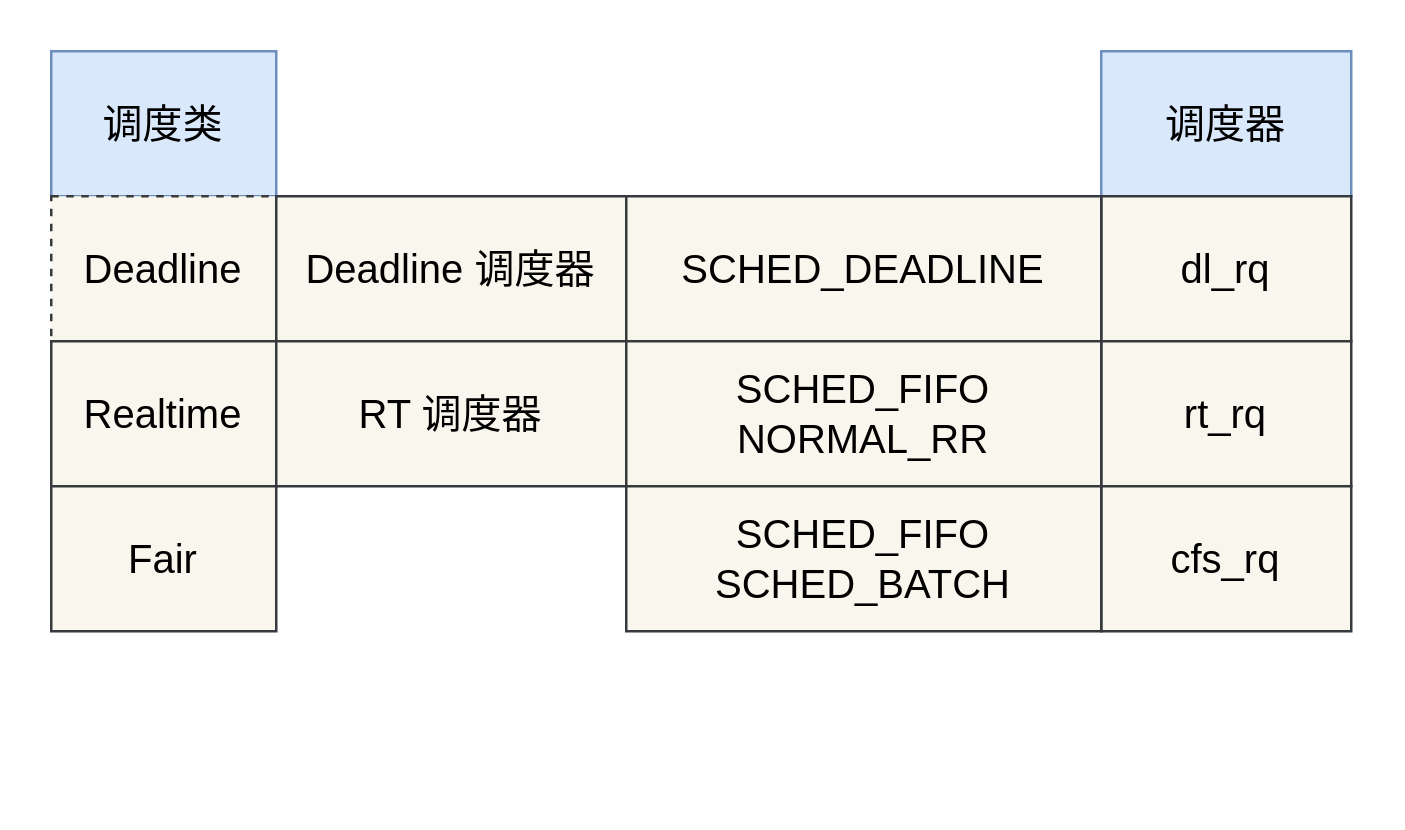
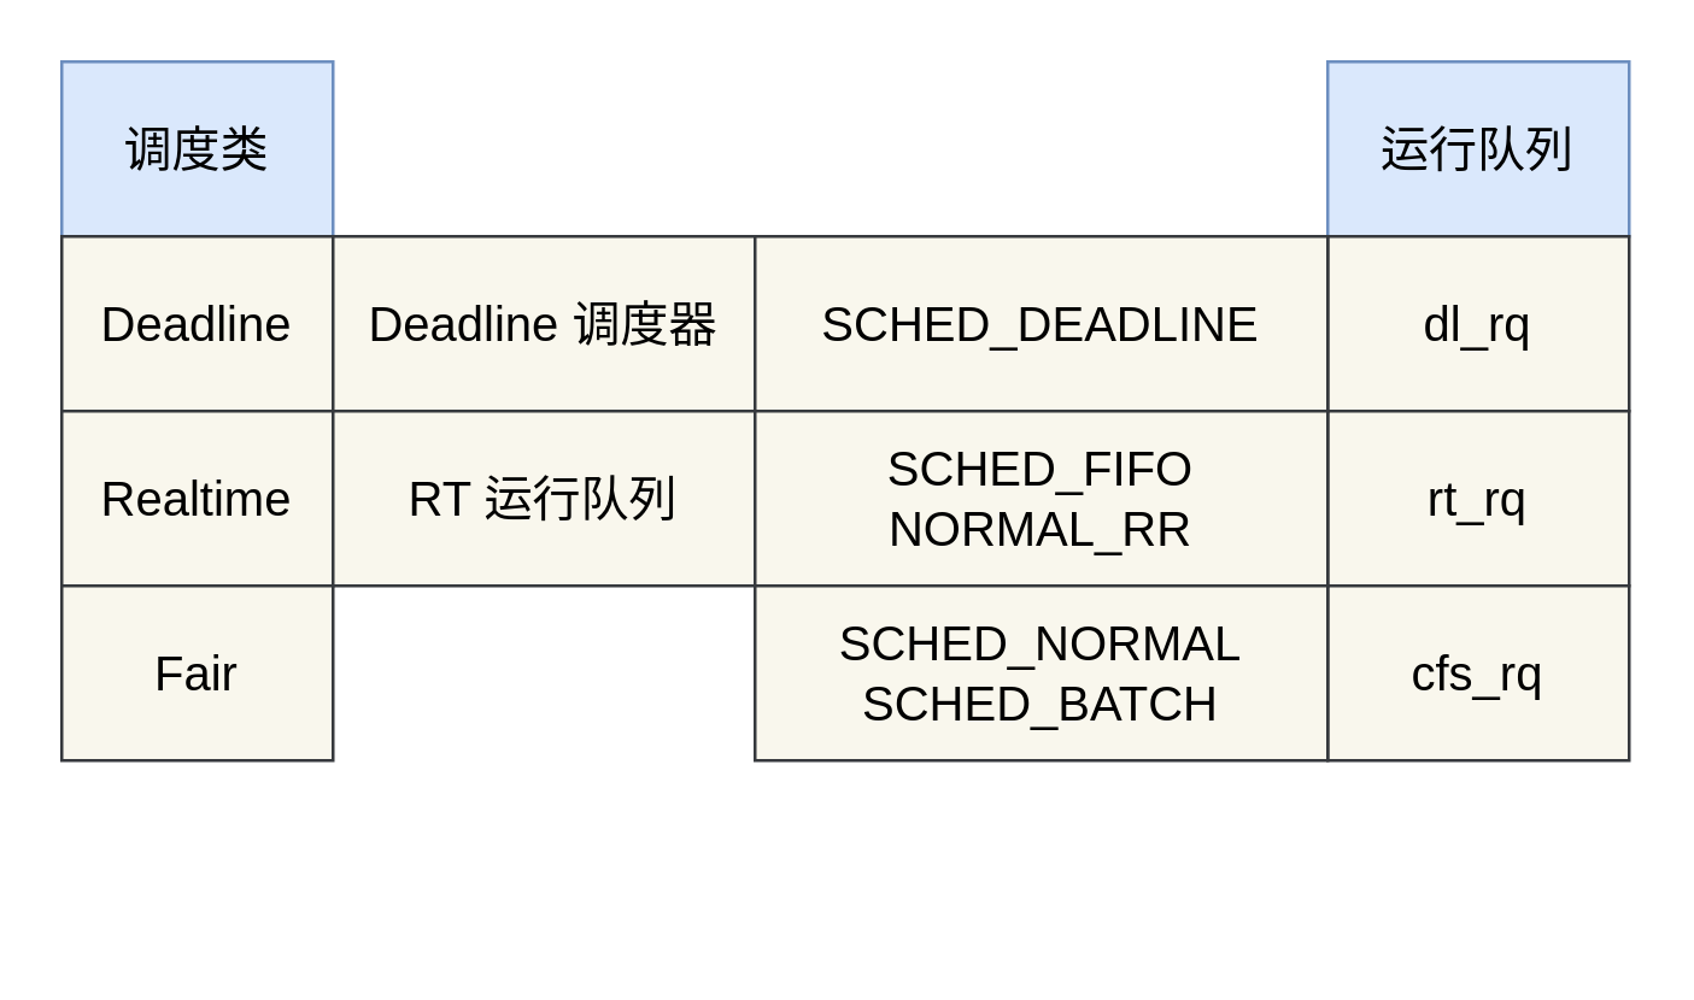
  <mxCell id="0" />
  <mxCell id="1" parent="0" />
  <mxCell id="2" value="" style="group" vertex="1" connectable="0" parent="1"><mxGeometry x="20" y="20" width="520" height="290" as="geometry" /></mxCell>
  <mxCell id="3" value="调度类" style="rounded=0;whiteSpace=wrap;html=1;fontSize=16;fillColor=#dae8fc;strokeColor=#6c8ebf;" vertex="1" parent="2"><mxGeometry width="90" height="58.0" as="geometry" /></mxCell>
- <mxCell id="4" value="调度器" style="rounded=0;whiteSpace=wrap;html=1;fontSize=16;fillColor=#dae8fc;strokeColor=#6c8ebf;" vertex="1" parent="2"><mxGeometry x="420" width="100" height="58.0" as="geometry" /></mxCell>
- <mxCell id="5" value="Deadline" style="rounded=0;whiteSpace=wrap;html=1;fontSize=16;fillColor=#f9f7ed;strokeColor=#36393d;dashed=1;" vertex="1" parent="2"><mxGeometry y="58.0" width="90" height="58.0" as="geometry" /></mxCell>
+ <mxCell id="4" value="运行队列" style="rounded=0;whiteSpace=wrap;html=1;fontSize=16;fillColor=#dae8fc;strokeColor=#6c8ebf;" vertex="1" parent="2"><mxGeometry x="420" width="100" height="58.0" as="geometry" /></mxCell>
+ <mxCell id="5" value="Deadline" style="rounded=0;whiteSpace=wrap;html=1;fontSize=16;fillColor=#f9f7ed;strokeColor=#36393d;" vertex="1" parent="2"><mxGeometry y="58.0" width="90" height="58.0" as="geometry" /></mxCell>
  <mxCell id="6" value="dl_rq" style="rounded=0;whiteSpace=wrap;html=1;fontSize=16;fillColor=#f9f7ed;strokeColor=#36393d;" vertex="1" parent="2"><mxGeometry x="420" y="58.0" width="100" height="58.0" as="geometry" /></mxCell>
  <mxCell id="7" value="Realtime" style="rounded=0;whiteSpace=wrap;html=1;fontSize=16;fillColor=#f9f7ed;strokeColor=#36393d;" vertex="1" parent="2"><mxGeometry y="116.0" width="90" height="58.0" as="geometry" /></mxCell>
  <mxCell id="8" value="rt_rq" style="rounded=0;whiteSpace=wrap;html=1;fontSize=16;fillColor=#f9f7ed;strokeColor=#36393d;" vertex="1" parent="2"><mxGeometry x="420" y="116.0" width="100" height="58.0" as="geometry" /></mxCell>
  <mxCell id="9" value="Fair" style="rounded=0;whiteSpace=wrap;html=1;fontSize=16;fillColor=#f9f7ed;strokeColor=#36393d;" vertex="1" parent="2"><mxGeometry y="174" width="90" height="58.0" as="geometry" /></mxCell>
  <mxCell id="10" value="cfs_rq" style="rounded=0;whiteSpace=wrap;html=1;fontSize=16;fillColor=#f9f7ed;strokeColor=#36393d;" vertex="1" parent="2"><mxGeometry x="420" y="174" width="100" height="58.0" as="geometry" /></mxCell>
  <mxCell id="11" value="" style="group" vertex="1" connectable="0" parent="2"><mxGeometry x="90" width="140" height="290.0" as="geometry" /></mxCell>
  <mxCell id="12" value="Deadline 调度器" style="rounded=0;whiteSpace=wrap;html=1;fontSize=16;fillColor=#f9f7ed;strokeColor=#36393d;" vertex="1" parent="11"><mxGeometry y="58.0" width="140" height="58.0" as="geometry" /></mxCell>
- <mxCell id="13" value="RT 调度器" style="rounded=0;whiteSpace=wrap;html=1;fontSize=16;fillColor=#f9f7ed;strokeColor=#36393d;" vertex="1" parent="11"><mxGeometry y="116.0" width="140" height="58.0" as="geometry" /></mxCell>
+ <mxCell id="13" value="RT 运行队列" style="rounded=0;whiteSpace=wrap;html=1;fontSize=16;fillColor=#f9f7ed;strokeColor=#36393d;" vertex="1" parent="11"><mxGeometry y="116.0" width="140" height="58.0" as="geometry" /></mxCell>
  <mxCell id="14" value="" style="group" vertex="1" connectable="0" parent="2"><mxGeometry x="230" width="190" height="232.0" as="geometry" /></mxCell>
  <mxCell id="15" value="SCHED_DEADLINE" style="rounded=0;whiteSpace=wrap;html=1;fontSize=16;fillColor=#f9f7ed;strokeColor=#36393d;" vertex="1" parent="14"><mxGeometry y="58.0" width="190" height="58.0" as="geometry" /></mxCell>
  <mxCell id="16" value="SCHED_FIFO&lt;br&gt;NORMAL_RR" style="rounded=0;whiteSpace=wrap;html=1;fontSize=16;fillColor=#f9f7ed;strokeColor=#36393d;" vertex="1" parent="14"><mxGeometry y="116.0" width="190" height="58.0" as="geometry" /></mxCell>
- <mxCell id="17" value="SCHED_FIFO&lt;br&gt;SCHED_BATCH" style="rounded=0;whiteSpace=wrap;html=1;fontSize=16;fillColor=#f9f7ed;strokeColor=#36393d;" vertex="1" parent="14"><mxGeometry y="174" width="190" height="58.0" as="geometry" /></mxCell>
+ <mxCell id="17" value="SCHED_NORMAL&lt;br&gt;SCHED_BATCH" style="rounded=0;whiteSpace=wrap;html=1;fontSize=16;fillColor=#f9f7ed;strokeColor=#36393d;" vertex="1" parent="14"><mxGeometry y="174" width="190" height="58.0" as="geometry" /></mxCell>
